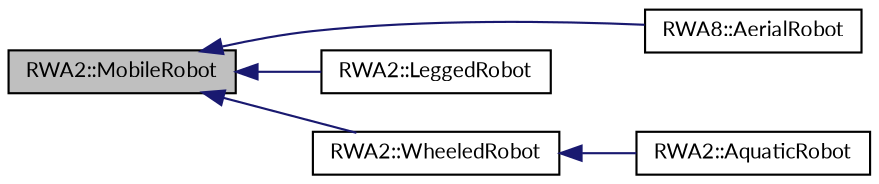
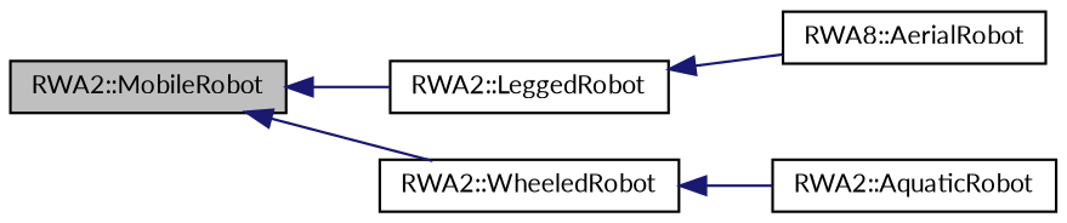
  digraph {
    fontname=Lato
    rankdir=LR
    node [color=black fillcolor=white fontname=Lato fontsize=10 shape=record style=filled]
    edge [color=midnightblue dir=back fontname=Lato fontsize=10 labelfontname=Helvetica labelfontsize=10 style=solid]
    n1 [fillcolor=grey75 fontcolor=black height=0.2 label="RWA2::MobileRobot" width=0.4]
    n2 [height=0.2 label="RWA8::AerialRobot" width=0.4]
    n3 [height=0.2 label="RWA2::LeggedRobot" width=0.4]
    n4 [height=0.2 label="RWA2::WheeledRobot" width=0.4]
    n5 [height=0.2 label="RWA2::AquaticRobot" width=0.4]
-   n1 -> n2
+   n3 -> n2
    n1 -> n3
    n1 -> n4
    n4 -> n5
  }
